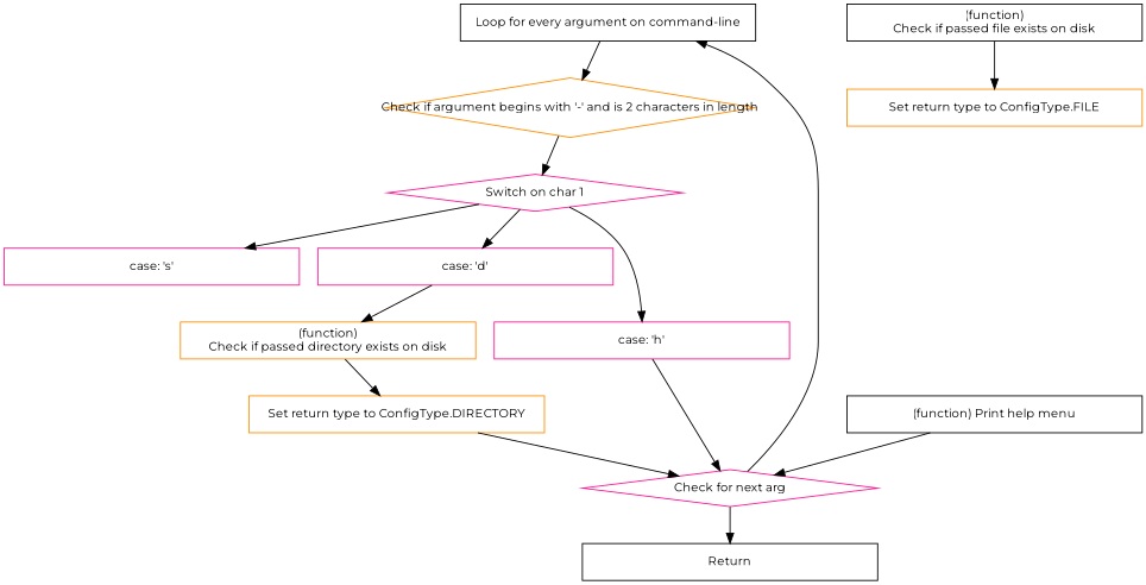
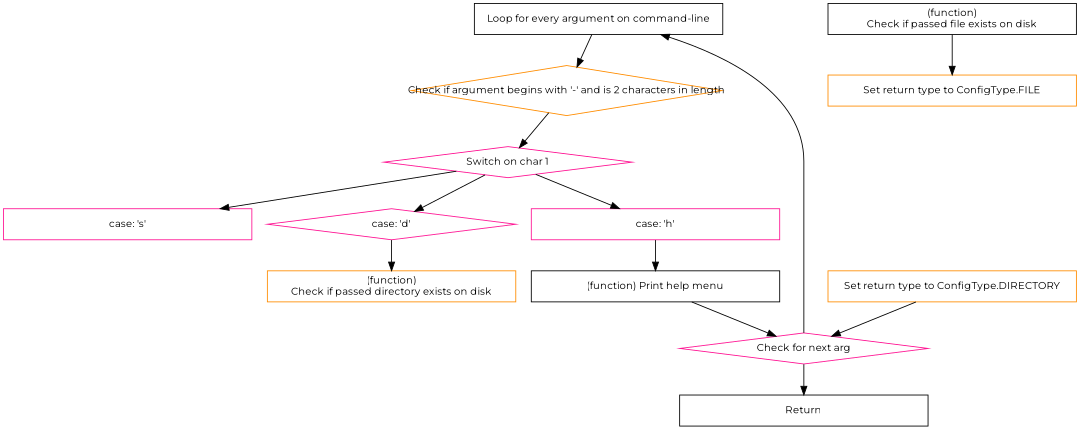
  digraph {
    fontname=Montserrat
    rankdir=TB
    node [color=deeppink fixedsize=true fontname=Montserrat fontsize=12 shape=rectangle]
    edge [fontname=Montserrat]
    n1 [color=black height=0.5 label="Loop for every argument on command-line" width=4.0]
    n2 [color=darkorange height=0.8 label="Check if argument begins with '-' and is 2 characters in length" shape=diamond width=5.0]
    n3 [height=0.5 label="Switch on char 1" shape=diamond width=4.0]
    n4 [height=0.5 label="case: 's'" width=4.0]
-   n5 [height=0.5 label="case: 'd'" width=4.0]
+   n5 [height=0.5 label="case: 'd'" shape=diamond width=4.0]
    n6 [height=0.5 label="case: 'h'" width=4.0]
    n7 [color=darkorange height=0.5 label="(function)\nCheck if passed directory exists on disk" width=4.0]
    n8 [color=black height=0.5 label="(function) Print help menu" width=4.0]
    n9 [color=black height=0.5 label="(function)\nCheck if passed file exists on disk" width=4.0]
    n10 [color=darkorange height=0.5 label="Set return type to ConfigType.FILE" width=4.0]
    n11 [height=0.5 label="Check for next arg" shape=diamond width=4.0]
    n12 [color=black height=0.5 label=Return width=4.0]
    n13 [color=darkorange height=0.5 label="Set return type to ConfigType.DIRECTORY" width=4.0]
    n1 -> n2
    n2 -> n3
    n3 -> n4
    n3 -> n5
    n3 -> n6
    n5 -> n7
-   n6 -> n11
-   n7 -> n13
+   n6 -> n8
    n8 -> n11
    n9 -> n10
    n11 -> n1
    n11 -> n12
    n13 -> n11
  }
